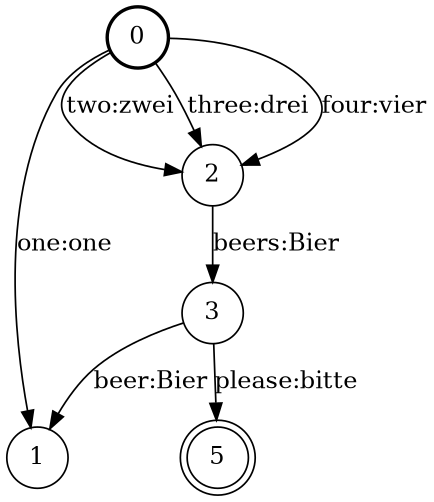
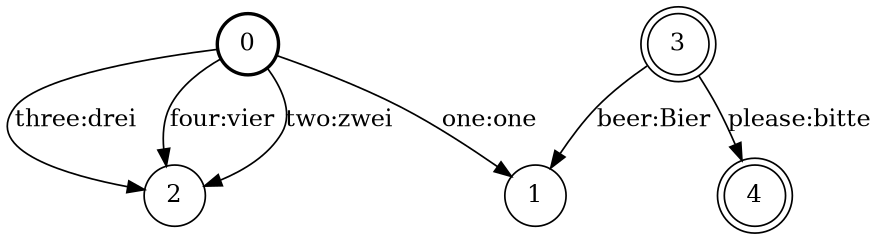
  digraph {
    nodesep=0.25
    rankdir=TB
    ranksep=0.4
    node [fontsize=14 shape=circle style=solid]
    edge [fontsize=14]
    n1 [label=0 style=bold]
    n2 [label=1]
    n3 [label=2]
-   n4 [label=3]
-   n5 [label=5 shape=doublecircle]
+   n4 [label=3 shape=doublecircle]
+   n5 [label=4 shape=doublecircle]
    n1 -> n2 [label="one:one"]
    n1 -> n3 [label="two:zwei"]
    n1 -> n3 [label="three:drei"]
    n1 -> n3 [label="four:vier"]
-   n3 -> n4 [label="beers:Bier"]
    n4 -> n2 [label="beer:Bier"]
    n4 -> n5 [label="please:bitte"]
  }
